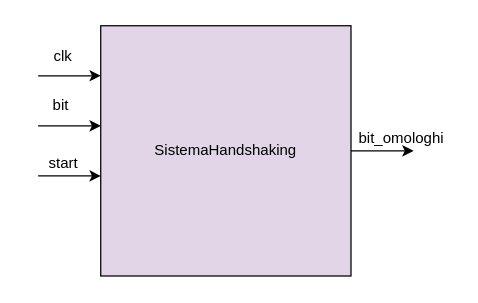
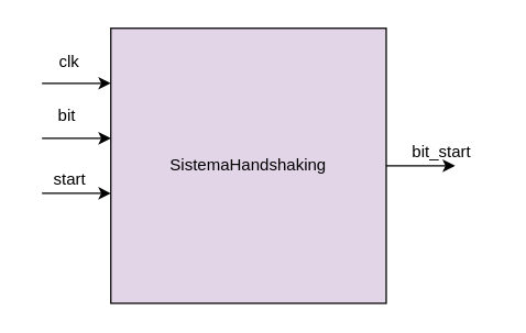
  <mxCell id="0" />
  <mxCell id="1" parent="0" />
  <mxCell id="2" value="SistemaHandshaking" style="whiteSpace=wrap;html=1;aspect=fixed;fillColor=#e1d5e7;" vertex="1" parent="1"><mxGeometry x="80" y="20" width="200" height="200" as="geometry" /></mxCell>
  <mxCell id="3" value="" style="endArrow=classic;html=1;rounded=0;" edge="1" parent="1"><mxGeometry width="50" height="50" relative="1" as="geometry"><mxPoint x="30" y="60" as="sourcePoint" /><mxPoint x="80" y="60" as="targetPoint" /></mxGeometry></mxCell>
  <mxCell id="4" value="" style="endArrow=classic;html=1;rounded=0;" edge="1" parent="1"><mxGeometry width="50" height="50" relative="1" as="geometry"><mxPoint x="30" y="100" as="sourcePoint" /><mxPoint x="80" y="100" as="targetPoint" /></mxGeometry></mxCell>
  <mxCell id="5" value="" style="endArrow=classic;html=1;rounded=0;" edge="1" parent="1"><mxGeometry width="50" height="50" relative="1" as="geometry"><mxPoint x="30" y="140" as="sourcePoint" /><mxPoint x="80" y="140" as="targetPoint" /></mxGeometry></mxCell>
  <mxCell id="6" value="clk" style="text;html=1;strokeColor=none;fillColor=none;align=center;verticalAlign=middle;whiteSpace=wrap;rounded=0;" vertex="1" parent="1"><mxGeometry x="20" y="30" width="60" height="30" as="geometry" /></mxCell>
  <mxCell id="7" value="bit" style="text;whiteSpace=wrap;html=1;" vertex="1" parent="1"><mxGeometry x="40" y="70" width="40" height="30" as="geometry" /></mxCell>
  <mxCell id="8" value="start" style="text;html=1;align=center;verticalAlign=middle;resizable=0;points=[];autosize=1;strokeColor=none;fillColor=none;" vertex="1" parent="1"><mxGeometry x="30" y="120" width="40" height="20" as="geometry" /></mxCell>
  <mxCell id="9" value="" style="endArrow=classic;html=1;rounded=0;" edge="1" parent="1"><mxGeometry width="50" height="50" relative="1" as="geometry"><mxPoint x="280" y="120" as="sourcePoint" /><mxPoint x="330" y="120" as="targetPoint" /></mxGeometry></mxCell>
- <mxCell id="10" value="bit_omologhi" style="text;html=1;align=center;verticalAlign=middle;resizable=0;points=[];autosize=1;strokeColor=none;fillColor=none;" vertex="1" parent="1"><mxGeometry x="280" y="100" width="80" height="20" as="geometry" /></mxCell>
+ <mxCell id="10" value="bit_start" style="text;html=1;align=center;verticalAlign=middle;resizable=0;points=[];autosize=1;strokeColor=none;fillColor=none;" vertex="1" parent="1"><mxGeometry x="280" y="100" width="80" height="20" as="geometry" /></mxCell>
